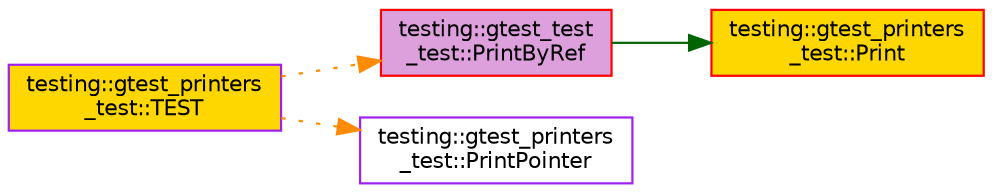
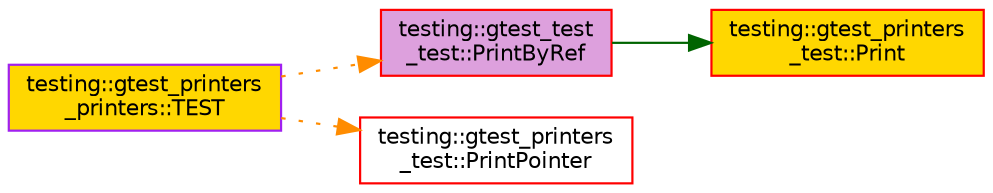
  digraph {
    rankdir=LR
    node [color=purple fillcolor=gold fontname=Helvetica fontsize=10 shape=record style=filled]
    edge [color=darkorange fontname=Helvetica fontsize=10 labelfontname=Helvetica labelfontsize=10 style=dotted]
-   n1 [fontcolor=black height=0.2 label="testing::gtest_printers\l_test::TEST" width=0.4]
+   n1 [fontcolor=black height=0.2 label="testing::gtest_printers\l_printers::TEST" width=0.4]
    n2 [color=red fillcolor=plum height=0.2 label="testing::gtest_test\l_test::PrintByRef" width=0.4]
-   n3 [fillcolor=white height=0.2 label="testing::gtest_printers\l_test::PrintPointer" width=0.4]
+   n3 [color=red fillcolor=white height=0.2 label="testing::gtest_printers\l_test::PrintPointer" width=0.4]
    n4 [color=red height=0.2 label="testing::gtest_printers\l_test::Print" width=0.4]
    n1 -> n2
    n1 -> n3
    n2 -> n4 [color=darkgreen style=solid]
  }
